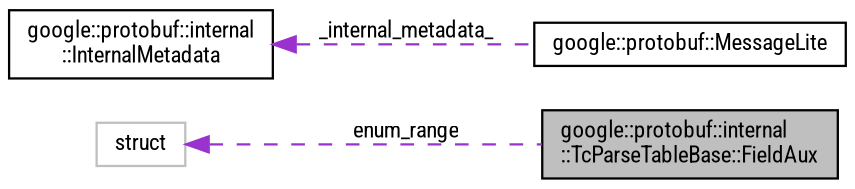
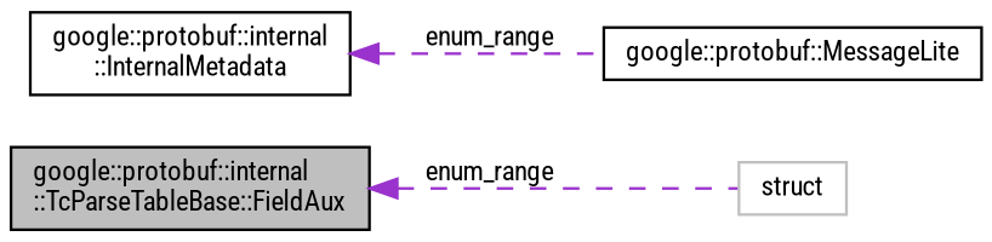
  digraph {
    fontname="Roboto Condensed"
    rankdir=LR
    node [color=black fillcolor=white fontname="Roboto Condensed" fontsize=10 shape=record style=filled]
    edge [color=darkorchid3 dir=back fontname="Roboto Condensed" fontsize=10 labelfontname=Helvetica labelfontsize=10 style=dashed]
    n1 [fillcolor=grey75 fontcolor=black height=0.2 label="google::protobuf::internal\l::TcParseTableBase::FieldAux" width=0.4]
    n2 [height=0.2 label="google::protobuf::MessageLite" width=0.4]
    n3 [height=0.2 label="google::protobuf::internal\l::InternalMetadata" width=0.4]
    n4 [color=grey75 height=0.2 label=struct width=0.4]
-   n3 -> n2 [label=" _internal_metadata_"]
-   n4 -> n1 [label=" enum_range"]
+   n3 -> n2 [label=" enum_range"]
+   n1 -> n4 [label=" enum_range"]
  }
